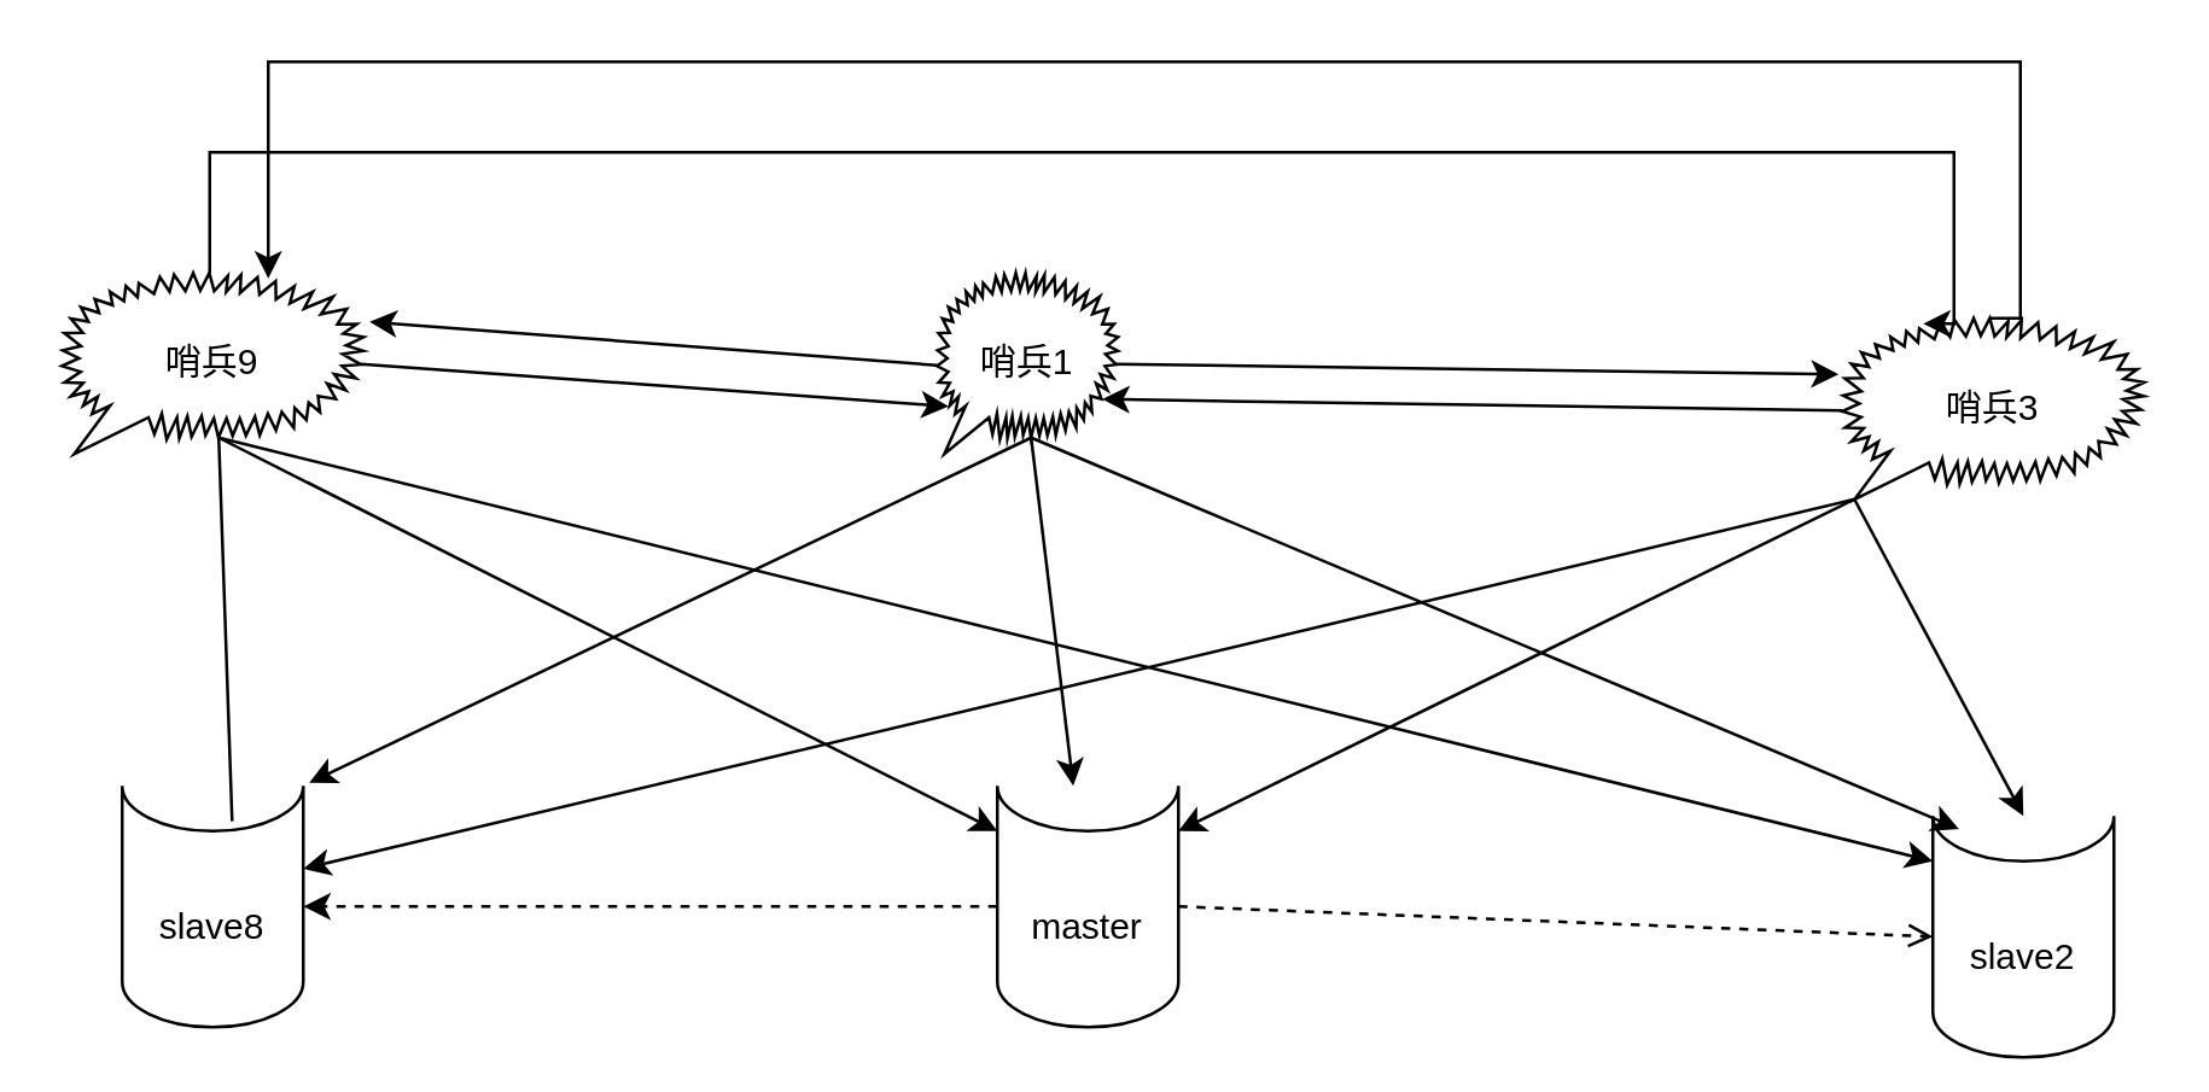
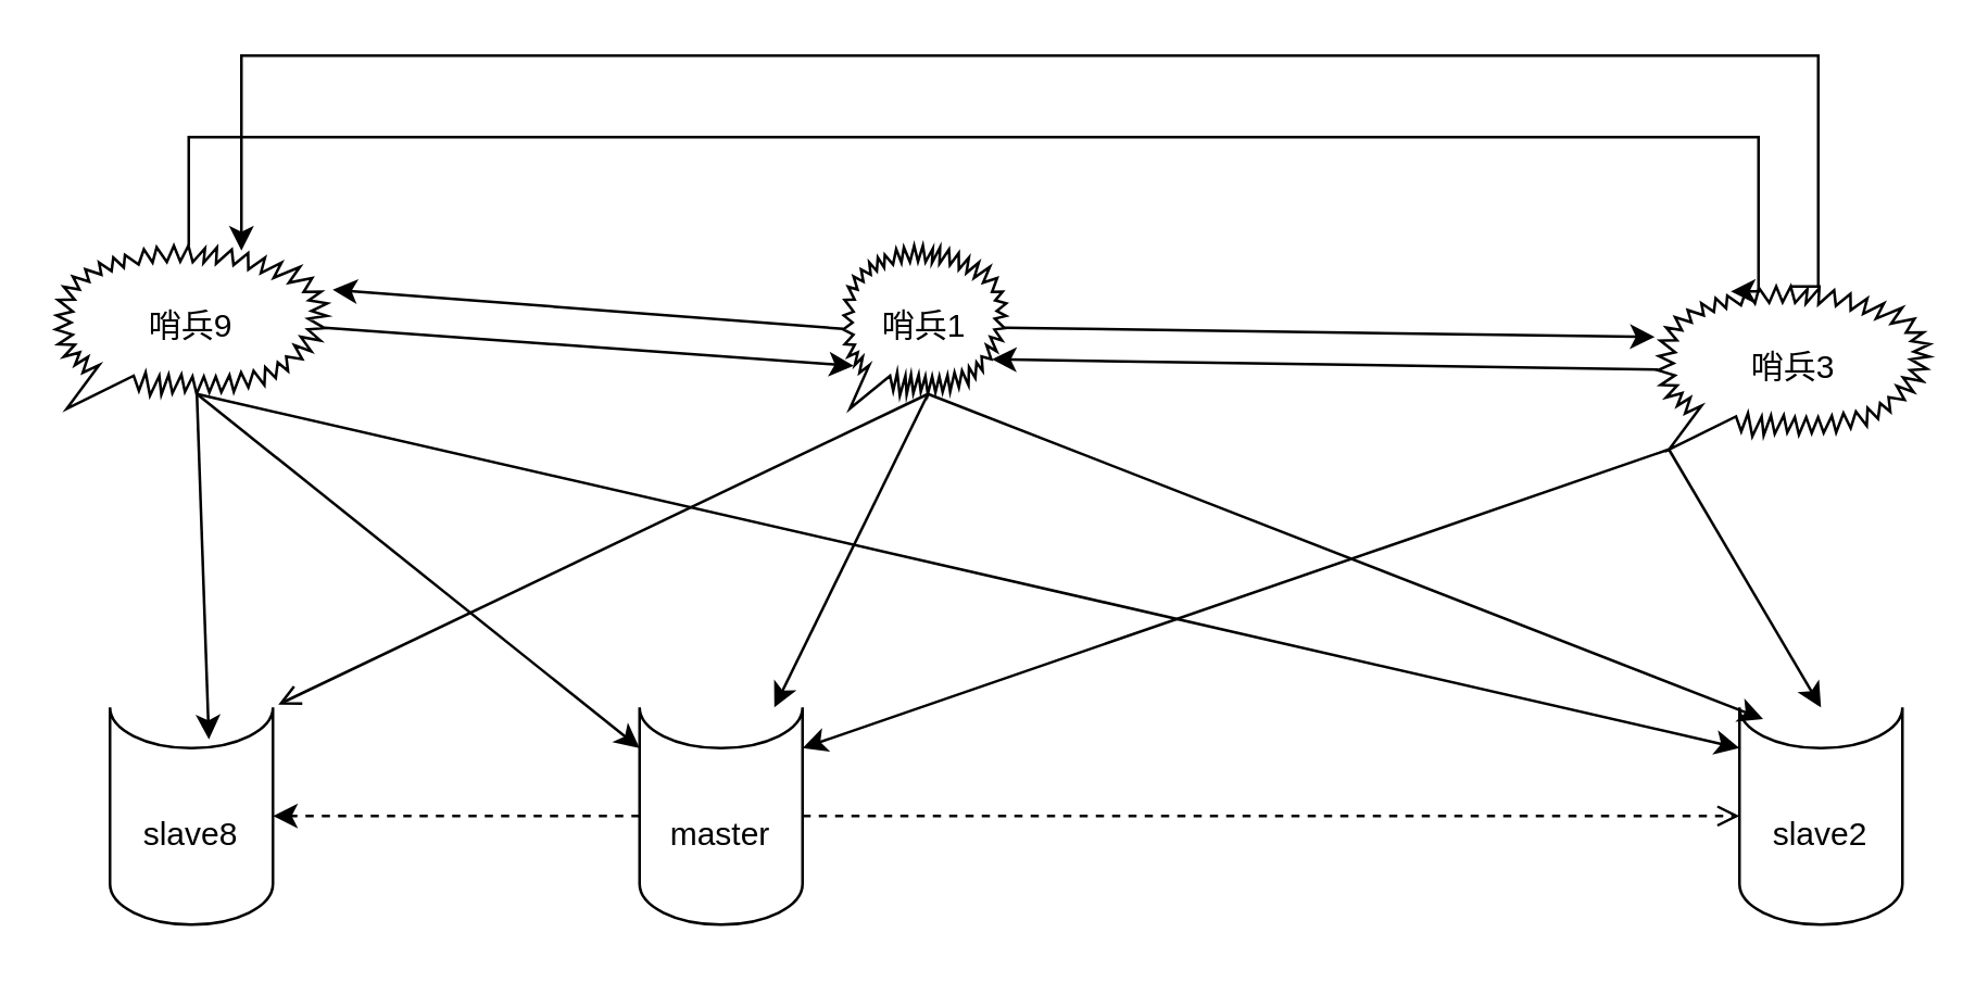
  <mxCell id="0" />
  <mxCell id="1" parent="0" />
  <mxCell id="2" style="rounded=0;orthogonalLoop=1;jettySize=auto;html=1;exitX=0;exitY=0.5;exitDx=0;exitDy=0;exitPerimeter=0;entryX=1;entryY=0.5;entryDx=0;entryDy=0;entryPerimeter=0;dashed=1;" edge="1" parent="1" source="4" target="5"><mxGeometry relative="1" as="geometry" /></mxCell>
  <mxCell id="3" style="edgeStyle=none;rounded=0;orthogonalLoop=1;jettySize=auto;html=1;exitX=1;exitY=0.5;exitDx=0;exitDy=0;exitPerimeter=0;entryX=0;entryY=0.5;entryDx=0;entryDy=0;entryPerimeter=0;dashed=1;endArrow=open;" edge="1" parent="1" source="4" target="6"><mxGeometry relative="1" as="geometry" /></mxCell>
- <mxCell id="4" value="master" style="shape=cylinder3;whiteSpace=wrap;html=1;boundedLbl=1;backgroundOutline=1;size=15;lid=0;" vertex="1" parent="1"><mxGeometry x="330" y="260" width="60" height="80" as="geometry" /></mxCell>
+ <mxCell id="4" value="master" style="shape=cylinder3;whiteSpace=wrap;html=1;boundedLbl=1;backgroundOutline=1;size=15;lid=0;" vertex="1" parent="1"><mxGeometry x="235" y="260" width="60" height="80" as="geometry" /></mxCell>
  <mxCell id="5" value="slave8" style="shape=cylinder3;whiteSpace=wrap;html=1;boundedLbl=1;backgroundOutline=1;size=15;lid=0;" vertex="1" parent="1"><mxGeometry x="40" y="260" width="60" height="80" as="geometry" /></mxCell>
- <mxCell id="6" value="slave2" style="shape=cylinder3;whiteSpace=wrap;html=1;boundedLbl=1;backgroundOutline=1;size=15;lid=0;" vertex="1" parent="1"><mxGeometry x="640" y="270" width="60" height="80" as="geometry" /></mxCell>
- <mxCell id="7" style="rounded=0;orthogonalLoop=1;jettySize=auto;html=1;exitX=0.52;exitY=0.91;exitDx=0;exitDy=0;exitPerimeter=0;entryX=1.033;entryY=-0.013;entryDx=0;entryDy=0;entryPerimeter=0;" edge="1" parent="1" source="12" target="5"><mxGeometry relative="1" as="geometry" /></mxCell>
+ <mxCell id="6" value="slave2" style="shape=cylinder3;whiteSpace=wrap;html=1;boundedLbl=1;backgroundOutline=1;size=15;lid=0;" vertex="1" parent="1"><mxGeometry x="640" y="260" width="60" height="80" as="geometry" /></mxCell>
+ <mxCell id="7" style="rounded=0;orthogonalLoop=1;jettySize=auto;html=1;exitX=0.52;exitY=0.91;exitDx=0;exitDy=0;exitPerimeter=0;entryX=1.033;entryY=-0.013;entryDx=0;entryDy=0;entryPerimeter=0;endArrow=open;" edge="1" parent="1" source="12" target="5"><mxGeometry relative="1" as="geometry" /></mxCell>
  <mxCell id="8" style="edgeStyle=none;rounded=0;orthogonalLoop=1;jettySize=auto;html=1;exitX=0.52;exitY=0.91;exitDx=0;exitDy=0;exitPerimeter=0;" edge="1" parent="1" source="12" target="4"><mxGeometry relative="1" as="geometry" /></mxCell>
  <mxCell id="9" style="edgeStyle=none;rounded=0;orthogonalLoop=1;jettySize=auto;html=1;exitX=0.52;exitY=0.91;exitDx=0;exitDy=0;exitPerimeter=0;entryX=0.145;entryY=0;entryDx=0;entryDy=4.35;entryPerimeter=0;" edge="1" parent="1" source="12" target="6"><mxGeometry relative="1" as="geometry" /></mxCell>
  <mxCell id="10" style="edgeStyle=none;rounded=0;orthogonalLoop=1;jettySize=auto;html=1;exitX=0.99;exitY=0.503;exitDx=0;exitDy=0;exitPerimeter=0;entryX=-0.012;entryY=0.31;entryDx=0;entryDy=0;entryPerimeter=0;" edge="1" parent="1" source="12" target="18"><mxGeometry relative="1" as="geometry" /></mxCell>
  <mxCell id="11" style="edgeStyle=none;rounded=0;orthogonalLoop=1;jettySize=auto;html=1;exitX=0;exitY=0.51;exitDx=0;exitDy=0;exitPerimeter=0;entryX=1.02;entryY=0.27;entryDx=0;entryDy=0;entryPerimeter=0;" edge="1" parent="1" source="12" target="24"><mxGeometry relative="1" as="geometry" /></mxCell>
  <mxCell id="12" value="哨兵1" style="whiteSpace=wrap;html=1;shape=mxgraph.basic.loud_callout" vertex="1" parent="1"><mxGeometry x="310" y="90" width="60" height="60" as="geometry" /></mxCell>
- <mxCell id="13" style="edgeStyle=none;rounded=0;orthogonalLoop=1;jettySize=auto;html=1;exitX=0.04;exitY=1;exitDx=0;exitDy=0;exitPerimeter=0;entryX=1;entryY=0;entryDx=0;entryDy=27.5;entryPerimeter=0;" edge="1" parent="1" source="18" target="5"><mxGeometry relative="1" as="geometry" /></mxCell>
  <mxCell id="14" style="edgeStyle=none;rounded=0;orthogonalLoop=1;jettySize=auto;html=1;exitX=0.04;exitY=1;exitDx=0;exitDy=0;exitPerimeter=0;entryX=1;entryY=0;entryDx=0;entryDy=15;entryPerimeter=0;" edge="1" parent="1" source="18" target="4"><mxGeometry relative="1" as="geometry" /></mxCell>
  <mxCell id="15" style="edgeStyle=none;rounded=0;orthogonalLoop=1;jettySize=auto;html=1;exitX=0.04;exitY=1;exitDx=0;exitDy=0;exitPerimeter=0;entryX=0.5;entryY=0;entryDx=0;entryDy=0;entryPerimeter=0;" edge="1" parent="1" source="18" target="6"><mxGeometry relative="1" as="geometry" /></mxCell>
  <mxCell id="16" style="edgeStyle=none;rounded=0;orthogonalLoop=1;jettySize=auto;html=1;exitX=0;exitY=0.51;exitDx=0;exitDy=0;exitPerimeter=0;entryX=0.912;entryY=0.697;entryDx=0;entryDy=0;entryPerimeter=0;" edge="1" parent="1" source="18" target="12"><mxGeometry relative="1" as="geometry" /></mxCell>
  <mxCell id="17" style="edgeStyle=orthogonalEdgeStyle;rounded=0;orthogonalLoop=1;jettySize=auto;html=1;exitX=0.49;exitY=0;exitDx=0;exitDy=0;exitPerimeter=0;entryX=0.684;entryY=0.03;entryDx=0;entryDy=0;entryPerimeter=0;" edge="1" parent="1" source="18" target="24"><mxGeometry relative="1" as="geometry"><Array as="points"><mxPoint x="669" y="20" /><mxPoint x="88" y="20" /></Array></mxGeometry></mxCell>
  <mxCell id="18" value="哨兵3" style="whiteSpace=wrap;html=1;shape=mxgraph.basic.loud_callout" vertex="1" parent="1"><mxGeometry x="610" y="105" width="100" height="60" as="geometry" /></mxCell>
- <mxCell id="19" style="edgeStyle=none;rounded=0;orthogonalLoop=1;jettySize=auto;html=1;exitX=0.52;exitY=0.91;exitDx=0;exitDy=0;exitPerimeter=0;entryX=0.607;entryY=0.147;entryDx=0;entryDy=0;entryPerimeter=0;endArrow=none;" edge="1" parent="1" source="24" target="5"><mxGeometry relative="1" as="geometry" /></mxCell>
+ <mxCell id="19" style="edgeStyle=none;rounded=0;orthogonalLoop=1;jettySize=auto;html=1;exitX=0.52;exitY=0.91;exitDx=0;exitDy=0;exitPerimeter=0;entryX=0.607;entryY=0.147;entryDx=0;entryDy=0;entryPerimeter=0;" edge="1" parent="1" source="24" target="5"><mxGeometry relative="1" as="geometry" /></mxCell>
  <mxCell id="20" style="edgeStyle=none;rounded=0;orthogonalLoop=1;jettySize=auto;html=1;exitX=0.52;exitY=0.91;exitDx=0;exitDy=0;exitPerimeter=0;entryX=0;entryY=0;entryDx=0;entryDy=15;entryPerimeter=0;" edge="1" parent="1" source="24" target="4"><mxGeometry relative="1" as="geometry" /></mxCell>
  <mxCell id="21" style="edgeStyle=none;rounded=0;orthogonalLoop=1;jettySize=auto;html=1;exitX=0.52;exitY=0.91;exitDx=0;exitDy=0;exitPerimeter=0;entryX=0;entryY=0;entryDx=0;entryDy=15;entryPerimeter=0;" edge="1" parent="1" source="24" target="6"><mxGeometry relative="1" as="geometry" /></mxCell>
  <mxCell id="22" style="edgeStyle=none;rounded=0;orthogonalLoop=1;jettySize=auto;html=1;exitX=0.99;exitY=0.503;exitDx=0;exitDy=0;exitPerimeter=0;entryX=0.064;entryY=0.737;entryDx=0;entryDy=0;entryPerimeter=0;" edge="1" parent="1" source="24" target="12"><mxGeometry relative="1" as="geometry" /></mxCell>
  <mxCell id="23" style="edgeStyle=orthogonalEdgeStyle;rounded=0;orthogonalLoop=1;jettySize=auto;html=1;exitX=0.49;exitY=0;exitDx=0;exitDy=0;exitPerimeter=0;entryX=0.268;entryY=0.03;entryDx=0;entryDy=0;entryPerimeter=0;" edge="1" parent="1" source="24" target="18"><mxGeometry relative="1" as="geometry"><Array as="points"><mxPoint x="69" y="50" /><mxPoint x="647" y="50" /></Array></mxGeometry></mxCell>
  <mxCell id="24" value="哨兵9" style="whiteSpace=wrap;html=1;shape=mxgraph.basic.loud_callout" vertex="1" parent="1"><mxGeometry x="20" y="90" width="100" height="60" as="geometry" /></mxCell>
